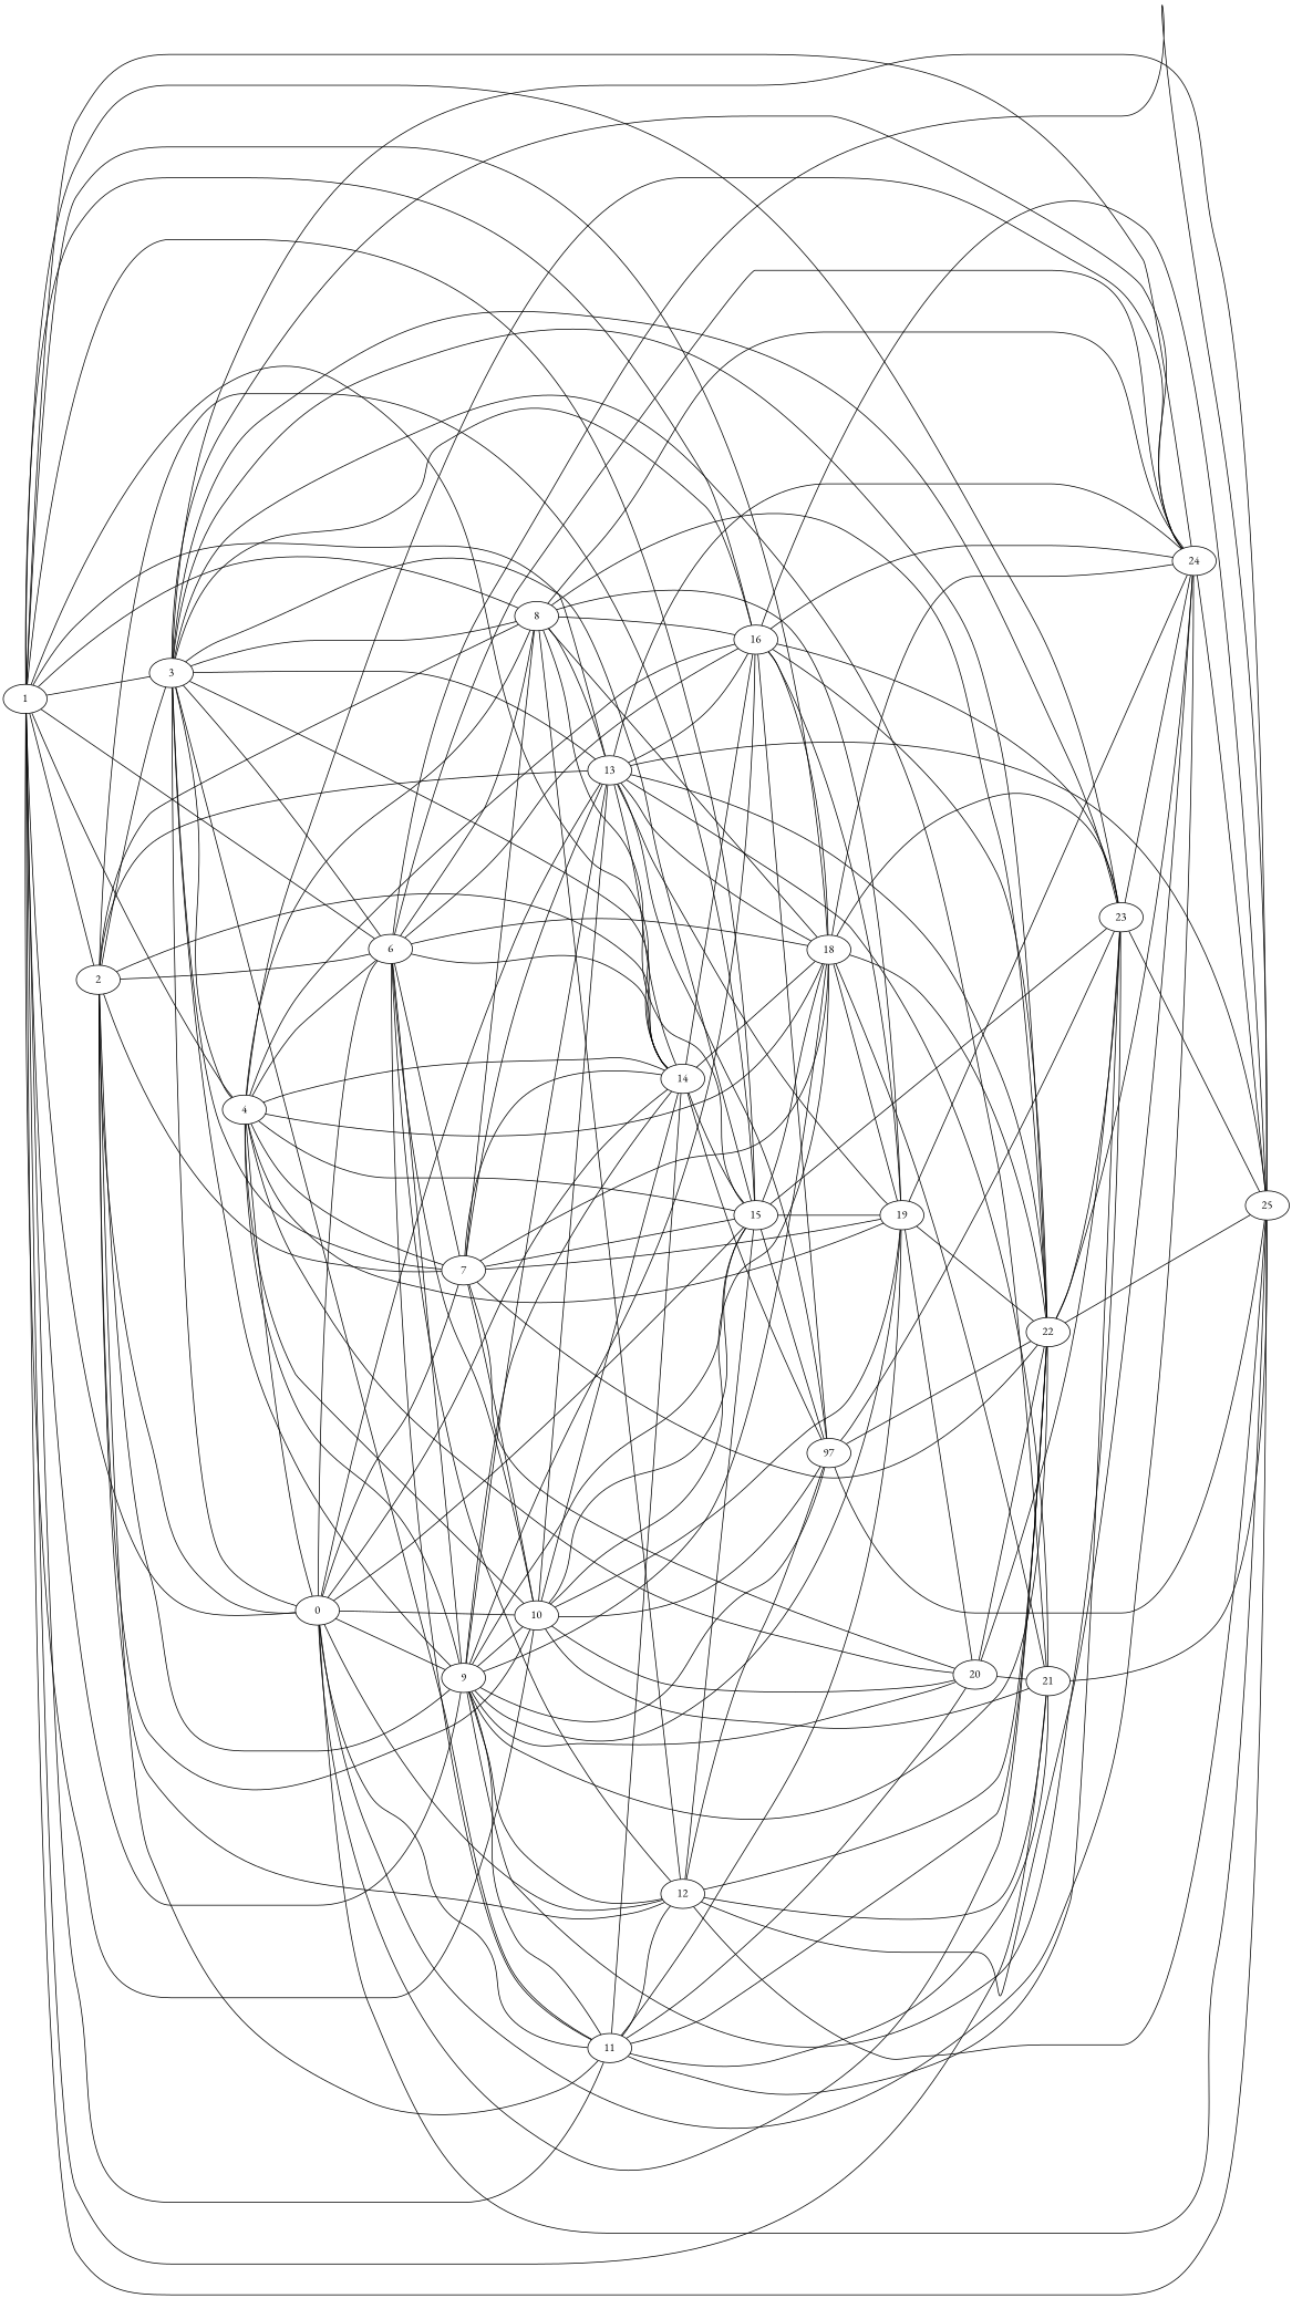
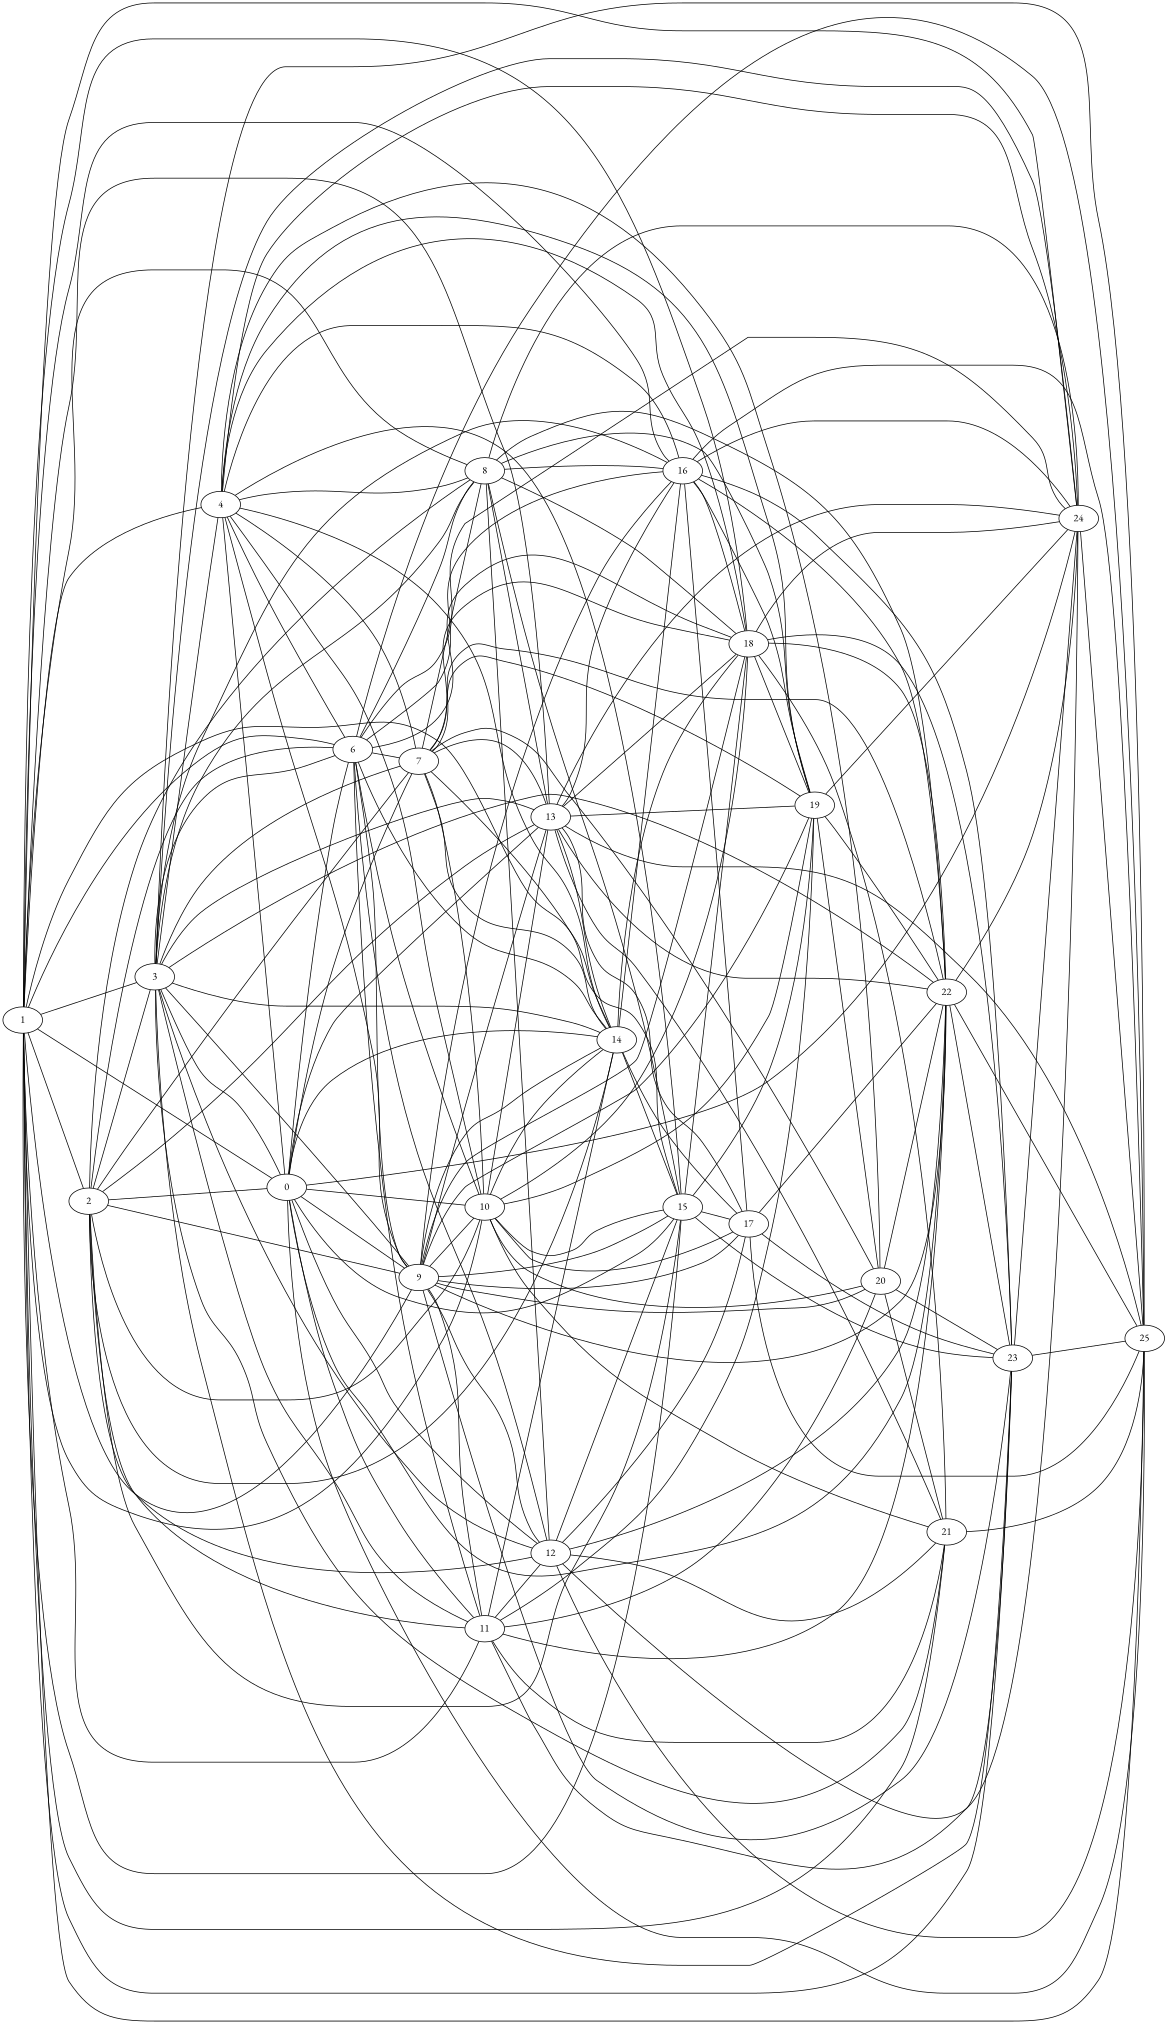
  graph {
    fontname="EB Garamond"
    rankdir=LR
    node [fontname="EB Garamond"]
    edge [fontname="EB Garamond"]
    1
    2
    3
    4
    n5 [label=0]
    6
    8
    9
    10
    11
    13
    14
    15
    16
    18
    21
    23
    24
    25
    7
    12
    22
    19
    20
-   17 [label=97]
+   17
    1 -- 2
    1 -- 3
    1 -- 4
    1 -- n5
    1 -- 6
    1 -- 8
    1 -- 9
    1 -- 10
    1 -- 11
    1 -- 13
    1 -- 14
    1 -- 15
    1 -- 16
    1 -- 18
    1 -- 21
    1 -- 23
    1 -- 24
    1 -- 25
    2 -- 3
    2 -- n5
    2 -- 6
    2 -- 8
    2 -- 9
    2 -- 10
    2 -- 11
    2 -- 13
    2 -- 14
    2 -- 15
    2 -- 7
    2 -- 12
    3 -- 4
    3 -- n5
    3 -- 6
    3 -- 8
    3 -- 9
    3 -- 11
    3 -- 13
    3 -- 14
    3 -- 16
    3 -- 21
    3 -- 23
    3 -- 24
    3 -- 25
    3 -- 7
-   3 -- 15
+   3 -- 12
    3 -- 22
    4 -- n5
    4 -- 6
    4 -- 8
    4 -- 9
    4 -- 10
    4 -- 14
    4 -- 15
    4 -- 16
    4 -- 18
    4 -- 24
    4 -- 7
    4 -- 19
    4 -- 20
    n5 -- 6
    n5 -- 9
    n5 -- 10
    n5 -- 11
    n5 -- 13
    n5 -- 14
    n5 -- 15
    n5 -- 24
    n5 -- 25
    n5 -- 7
    n5 -- 12
    n5 -- 22
    6 -- 8
    6 -- 9
    6 -- 10
    6 -- 11
    6 -- 14
    6 -- 16
    6 -- 18
    6 -- 24
    6 -- 25
    6 -- 7
    6 -- 12
    8 -- 13
    8 -- 15
    8 -- 16
    8 -- 18
    8 -- 24
    8 -- 12
    8 -- 22
    8 -- 19
    9 -- 10
    9 -- 11
    9 -- 13
    9 -- 14
    9 -- 15
    9 -- 16
    9 -- 18
    9 -- 23
    9 -- 12
    9 -- 22
    9 -- 19
    9 -- 20
    9 -- 17
    10 -- 13
    10 -- 14
    10 -- 15
    10 -- 18
    10 -- 21
    10 -- 19
    10 -- 20
    10 -- 17
    11 -- 14
    11 -- 21
    11 -- 23
    11 -- 12
    11 -- 22
    11 -- 19
    11 -- 20
    13 -- 14
    13 -- 16
    13 -- 18
    13 -- 21
    13 -- 24
    13 -- 25
    13 -- 22
    13 -- 19
    13 -- 17
    14 -- 15
    14 -- 16
    14 -- 18
    14 -- 17
    15 -- 18
    15 -- 23
    15 -- 19
    15 -- 17
    16 -- 18
    16 -- 23
    16 -- 24
    16 -- 25
    16 -- 22
    16 -- 19
    16 -- 17
    18 -- 21
    18 -- 23
    18 -- 24
    18 -- 22
    18 -- 19
    21 -- 25
    23 -- 24
    23 -- 25
    24 -- 25
    7 -- 8
    7 -- 10
    7 -- 13
    7 -- 14
    7 -- 15
    7 -- 18
    7 -- 22
    7 -- 19
    7 -- 20
    12 -- 15
    12 -- 21
    12 -- 24
    12 -- 25
    12 -- 22
    12 -- 17
    22 -- 23
    22 -- 24
    22 -- 25
    19 -- 24
    19 -- 22
    19 -- 20
    20 -- 21
    20 -- 23
    20 -- 22
    17 -- 23
    17 -- 25
    17 -- 22
  }
